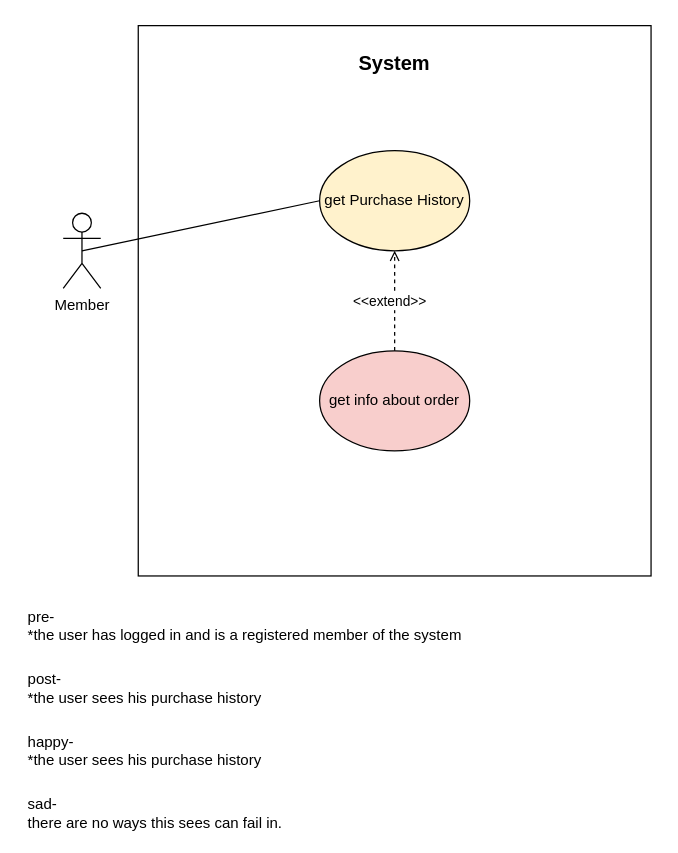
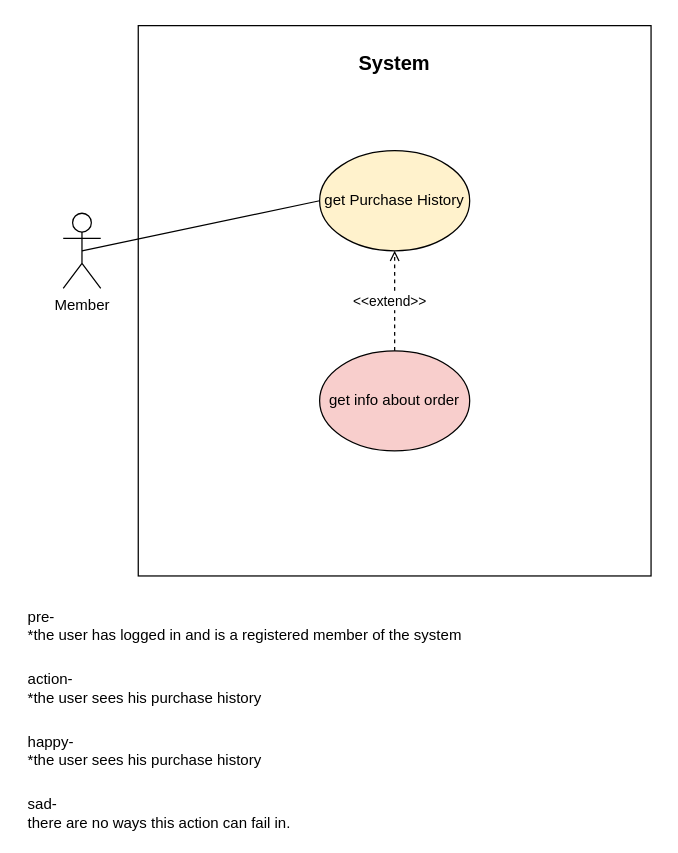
  <mxCell id="0" />
  <mxCell id="1" parent="0" />
  <mxCell id="2" value="" style="rounded=0;whiteSpace=wrap;html=1;" parent="1" vertex="1"><mxGeometry x="110" y="20" width="410" height="440" as="geometry" /></mxCell>
  <mxCell id="3" value="&lt;font size=&quot;3&quot;&gt;&lt;b&gt;System&lt;/b&gt;&lt;/font&gt;" style="text;html=1;strokeColor=none;fillColor=none;align=center;verticalAlign=middle;whiteSpace=wrap;rounded=0;" parent="1" vertex="1"><mxGeometry x="295" y="40" width="40" height="20" as="geometry" /></mxCell>
  <mxCell id="4" value="Member" style="shape=umlActor;verticalLabelPosition=bottom;verticalAlign=top;html=1;outlineConnect=0;" parent="1" vertex="1"><mxGeometry x="50" y="170" width="30" height="60" as="geometry" /></mxCell>
  <mxCell id="5" value="get Purchase History" style="ellipse;whiteSpace=wrap;html=1;fillColor=#fff2cc;" parent="1" vertex="1"><mxGeometry x="255" y="120" width="120" height="80" as="geometry" /></mxCell>
  <mxCell id="6" value="" style="endArrow=none;html=1;strokeWidth=1;exitX=0.5;exitY=0.5;exitDx=0;exitDy=0;exitPerimeter=0;entryX=0;entryY=0.5;entryDx=0;entryDy=0;" parent="1" source="4" target="5" edge="1"><mxGeometry width="50" height="50" relative="1" as="geometry"><mxPoint x="310" y="280" as="sourcePoint" /><mxPoint x="360" y="230" as="targetPoint" /></mxGeometry></mxCell>
  <mxCell id="7" value="get info about order" style="ellipse;whiteSpace=wrap;html=1;fillColor=#f8cecc;" parent="1" vertex="1"><mxGeometry x="255" y="280" width="120" height="80" as="geometry" /></mxCell>
  <mxCell id="8" value="" style="endArrow=open;dashed=1;html=1;strokeWidth=1;entryX=0.5;entryY=1;entryDx=0;entryDy=0;exitX=0.5;exitY=0;exitDx=0;exitDy=0;endFill=0;" parent="1" source="7" target="5" edge="1"><mxGeometry width="50" height="50" relative="1" as="geometry"><mxPoint x="310" y="270" as="sourcePoint" /><mxPoint x="360" y="220" as="targetPoint" /></mxGeometry></mxCell>
  <mxCell id="9" value="&amp;lt;&amp;lt;extend&amp;gt;&amp;gt;" style="edgeLabel;html=1;align=center;verticalAlign=middle;resizable=0;points=[];" parent="8" vertex="1" connectable="0"><mxGeometry x="-0.395" y="-4" relative="1" as="geometry"><mxPoint x="-9" y="-16" as="offset" /></mxGeometry></mxCell>
  <mxCell id="10" value="pre-&lt;br&gt;*the user has logged in and is a registered member of the system" style="text;html=1;strokeColor=none;fillColor=none;align=left;verticalAlign=middle;whiteSpace=wrap;rounded=0;" vertex="1" parent="1"><mxGeometry x="20" y="490" width="480" height="20" as="geometry" /></mxCell>
- <mxCell id="11" value="post-&lt;br&gt;*the user sees his purchase history" style="text;html=1;strokeColor=none;fillColor=none;align=left;verticalAlign=middle;whiteSpace=wrap;rounded=0;" vertex="1" parent="1"><mxGeometry x="20" y="540" width="320" height="20" as="geometry" /></mxCell>
+ <mxCell id="11" value="action-&lt;br&gt;*the user sees his purchase history" style="text;html=1;strokeColor=none;fillColor=none;align=left;verticalAlign=middle;whiteSpace=wrap;rounded=0;" vertex="1" parent="1"><mxGeometry x="20" y="540" width="320" height="20" as="geometry" /></mxCell>
  <mxCell id="12" value="happy-&lt;br&gt;*the user sees his purchase history" style="text;html=1;strokeColor=none;fillColor=none;align=left;verticalAlign=middle;whiteSpace=wrap;rounded=0;" vertex="1" parent="1"><mxGeometry x="20" y="590" width="320" height="20" as="geometry" /></mxCell>
- <mxCell id="13" value="sad-&lt;br&gt;there are no ways this sees can fail in." style="text;html=1;strokeColor=none;fillColor=none;align=left;verticalAlign=middle;whiteSpace=wrap;rounded=0;" vertex="1" parent="1"><mxGeometry x="20" y="640" width="220" height="20" as="geometry" /></mxCell>
+ <mxCell id="13" value="sad-&lt;br&gt;there are no ways this action can fail in." style="text;html=1;strokeColor=none;fillColor=none;align=left;verticalAlign=middle;whiteSpace=wrap;rounded=0;" vertex="1" parent="1"><mxGeometry x="20" y="640" width="220" height="20" as="geometry" /></mxCell>
